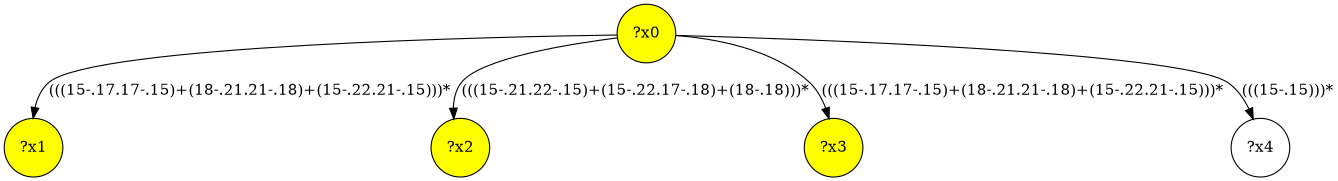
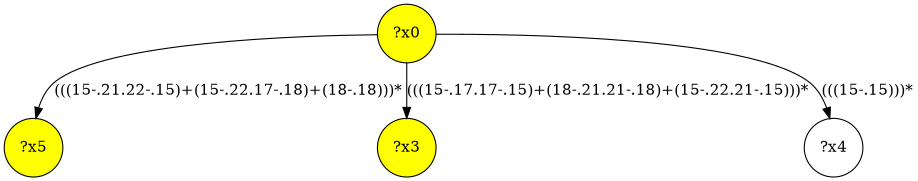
  digraph {
    node [fillcolor=yellow shape=circle style="filled,"]
-   n1 [label="?x1"]
-   n2 [label="?x2"]
+   n2 [label="?x5"]
    n3 [label="?x3"]
    n4 [label="?x0"]
    n5 [label="?x4" fillcolor="" style=""]
-   n4 -> n1 [label="(((15-.17.17-.15)+(18-.21.21-.18)+(15-.22.21-.15)))*"]
    n4 -> n2 [label="(((15-.21.22-.15)+(15-.22.17-.18)+(18-.18)))*"]
    n4 -> n3 [label="(((15-.17.17-.15)+(18-.21.21-.18)+(15-.22.21-.15)))*"]
    n4 -> n5 [label="(((15-.15)))*"]
  }
